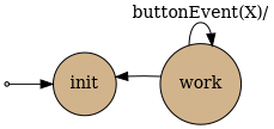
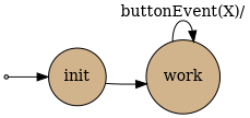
  digraph {
    rankdir=LR
    node [shape=circle style=filled fillcolor=tan]
    iniziale [shape=point fillcolor=lightgrey]
    init
    work
    iniziale -> init
-   work -> init
+   init -> work
    work -> work [label="buttonEvent(X)/"]
  }
